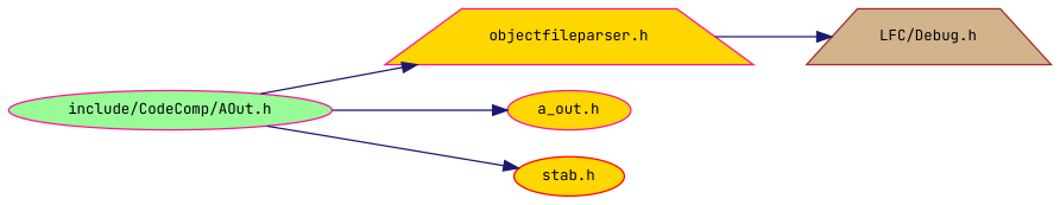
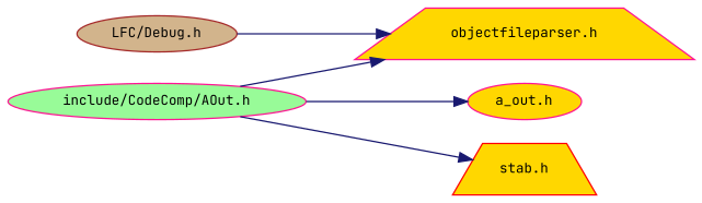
  digraph {
    fontname="JetBrains Mono"
    rankdir=LR
    node [color=deeppink fillcolor=gold fontname="JetBrains Mono" fontsize=10 shape=trapezium style=filled]
    edge [color=midnightblue fontname="JetBrains Mono" fontsize=10 labelfontname=Helvetica labelfontsize=10 style=solid]
    n1 [fillcolor=palegreen fontcolor=black height=0.2 label="include/CodeComp/AOut.h" shape=ellipse width=0.4]
    n2 [height=0.2 label="objectfileparser.h" width=0.4]
    n3 [height=0.2 label="a_out.h" shape=ellipse width=0.4]
-   n4 [color=red height=0.2 label="stab.h" shape=ellipse width=0.4]
-   n5 [color=brown fillcolor=tan height=0.2 label="LFC/Debug.h" width=0.4]
+   n4 [color=red height=0.2 label="stab.h" width=0.4]
+   n5 [color=brown fillcolor=tan height=0.2 label="LFC/Debug.h" shape=ellipse width=0.4]
    n1 -> n2
    n1 -> n3
    n1 -> n4
-   n2 -> n5
+   n5 -> n2
  }
